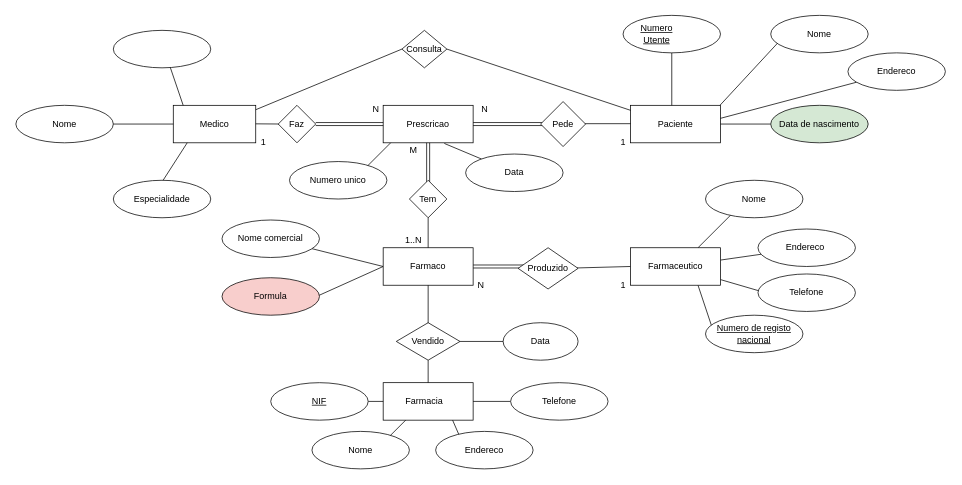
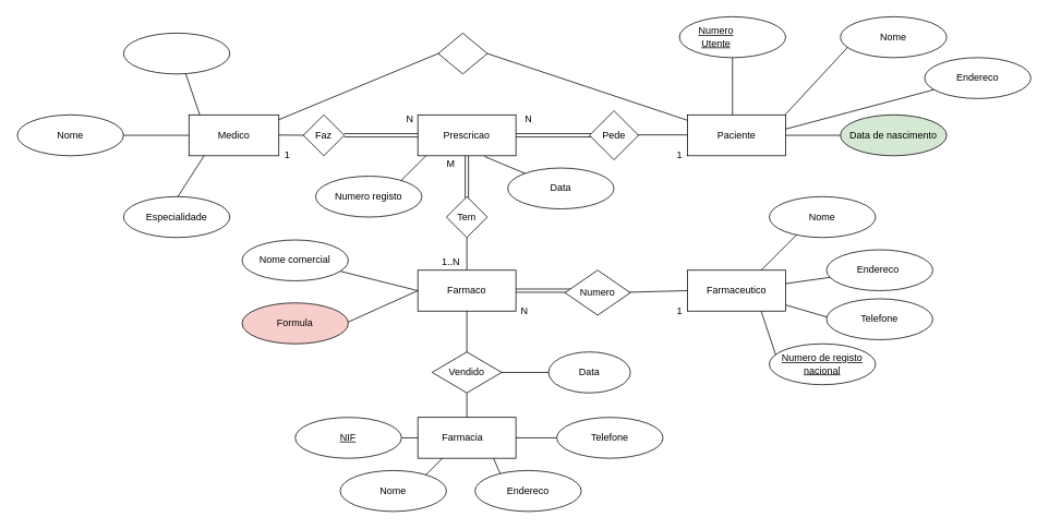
  <mxCell id="0" />
  <mxCell id="1" parent="0" />
  <mxCell id="2" value="" style="endArrow=none;html=1;rounded=0;entryX=1;entryY=0.75;entryDx=0;entryDy=0;" edge="1" parent="1" target="61"><mxGeometry width="50" height="50" relative="1" as="geometry"><mxPoint x="620" y="600" as="sourcePoint" /><mxPoint x="670" y="550" as="targetPoint" /></mxGeometry></mxCell>
  <mxCell id="3" value="" style="endArrow=none;html=1;rounded=0;" edge="1" parent="1"><mxGeometry width="50" height="50" relative="1" as="geometry"><mxPoint x="500" y="600" as="sourcePoint" /><mxPoint x="550" y="550" as="targetPoint" /></mxGeometry></mxCell>
  <mxCell id="4" value="" style="endArrow=none;html=1;rounded=0;" edge="1" parent="1" source="88"><mxGeometry width="50" height="50" relative="1" as="geometry"><mxPoint x="609.289" y="585" as="sourcePoint" /><mxPoint x="609.289" y="535" as="targetPoint" /></mxGeometry></mxCell>
  <mxCell id="5" value="" style="endArrow=none;html=1;rounded=0;" edge="1" parent="1" source="86"><mxGeometry width="50" height="50" relative="1" as="geometry"><mxPoint x="465" y="585" as="sourcePoint" /><mxPoint x="535.711" y="535" as="targetPoint" /></mxGeometry></mxCell>
  <mxCell id="6" value="" style="endArrow=none;html=1;rounded=0;entryX=0.75;entryY=1;entryDx=0;entryDy=0;" edge="1" parent="1" target="55"><mxGeometry width="50" height="50" relative="1" as="geometry"><mxPoint x="950" y="440" as="sourcePoint" /><mxPoint x="1000" y="390" as="targetPoint" /></mxGeometry></mxCell>
  <mxCell id="7" value="" style="endArrow=none;html=1;rounded=0;" edge="1" parent="1" target="55"><mxGeometry width="50" height="50" relative="1" as="geometry"><mxPoint x="1020" y="390" as="sourcePoint" /><mxPoint x="1070" y="340" as="targetPoint" /></mxGeometry></mxCell>
  <mxCell id="8" value="" style="endArrow=none;html=1;rounded=0;" edge="1" parent="1" source="55" target="83"><mxGeometry width="50" height="50" relative="1" as="geometry"><mxPoint x="950" y="380" as="sourcePoint" /><mxPoint x="1000" y="330" as="targetPoint" /></mxGeometry></mxCell>
  <mxCell id="9" value="" style="endArrow=none;html=1;rounded=1;" edge="1" parent="1"><mxGeometry width="50" height="50" relative="1" as="geometry"><mxPoint x="930" y="330" as="sourcePoint" /><mxPoint x="980" y="280" as="targetPoint" /></mxGeometry></mxCell>
  <mxCell id="10" value="" style="endArrow=none;html=1;rounded=0;entryX=0;entryY=0.5;entryDx=0;entryDy=0;" edge="1" parent="1" target="45"><mxGeometry width="50" height="50" relative="1" as="geometry"><mxPoint x="410" y="330" as="sourcePoint" /><mxPoint x="460" y="280" as="targetPoint" /></mxGeometry></mxCell>
  <mxCell id="11" value="" style="endArrow=none;html=1;rounded=0;entryX=0;entryY=0.5;entryDx=0;entryDy=0;" edge="1" parent="1" target="45"><mxGeometry width="50" height="50" relative="1" as="geometry"><mxPoint x="410" y="400" as="sourcePoint" /><mxPoint x="460" y="350" as="targetPoint" /></mxGeometry></mxCell>
  <mxCell id="12" value="" style="endArrow=none;html=1;rounded=0;entryX=0.86;entryY=1.362;entryDx=0;entryDy=0;entryPerimeter=0;" edge="1" parent="1" source="78" target="29"><mxGeometry width="50" height="50" relative="1" as="geometry"><mxPoint x="570" y="230" as="sourcePoint" /><mxPoint x="620" y="180" as="targetPoint" /></mxGeometry></mxCell>
  <mxCell id="13" value="" style="endArrow=none;html=1;rounded=0;" edge="1" parent="1"><mxGeometry width="50" height="50" relative="1" as="geometry"><mxPoint x="480" y="230" as="sourcePoint" /><mxPoint x="530" y="180" as="targetPoint" /></mxGeometry></mxCell>
  <mxCell id="14" value="" style="endArrow=none;html=1;rounded=0;" edge="1" parent="1" target="77"><mxGeometry width="50" height="50" relative="1" as="geometry"><mxPoint x="950" y="160" as="sourcePoint" /><mxPoint x="1000" y="110" as="targetPoint" /></mxGeometry></mxCell>
  <mxCell id="15" value="" style="endArrow=none;html=1;rounded=0;entryX=0.074;entryY=0.731;entryDx=0;entryDy=0;entryPerimeter=0;" edge="1" parent="1" target="74"><mxGeometry width="50" height="50" relative="1" as="geometry"><mxPoint x="950" y="150" as="sourcePoint" /><mxPoint x="1000" y="100" as="targetPoint" /></mxGeometry></mxCell>
  <mxCell id="16" value="" style="endArrow=none;html=1;rounded=0;entryX=0.5;entryY=1;entryDx=0;entryDy=0;exitX=0.417;exitY=0.667;exitDx=0;exitDy=0;exitPerimeter=0;" edge="1" parent="1" source="39" target="73"><mxGeometry width="50" height="50" relative="1" as="geometry"><mxPoint x="890" y="120" as="sourcePoint" /><mxPoint x="940" y="70" as="targetPoint" /></mxGeometry></mxCell>
  <mxCell id="17" style="edgeStyle=orthogonalEdgeStyle;rounded=0;orthogonalLoop=1;jettySize=auto;html=1;exitX=0;exitY=0.5;exitDx=0;exitDy=0;entryX=1;entryY=0.5;entryDx=0;entryDy=0;endArrow=diamond;" edge="1" parent="1" source="75" target="39"><mxGeometry relative="1" as="geometry" /></mxCell>
  <mxCell id="18" value="" style="endArrow=none;html=1;rounded=0;entryX=0.581;entryY=0.961;entryDx=0;entryDy=0;entryPerimeter=0;" edge="1" parent="1" target="67"><mxGeometry width="50" height="50" relative="1" as="geometry"><mxPoint x="250" y="160" as="sourcePoint" /><mxPoint x="300" y="110" as="targetPoint" /></mxGeometry></mxCell>
  <mxCell id="19" value="" style="endArrow=none;html=1;rounded=0;entryX=0;entryY=1;entryDx=0;entryDy=0;" edge="1" parent="1" target="33"><mxGeometry width="50" height="50" relative="1" as="geometry"><mxPoint x="210" y="250" as="sourcePoint" /><mxPoint x="260" y="200" as="targetPoint" /></mxGeometry></mxCell>
  <mxCell id="20" value="" style="endArrow=none;html=1;rounded=0;" edge="1" parent="1" source="63"><mxGeometry width="50" height="50" relative="1" as="geometry"><mxPoint x="570" y="419.289" as="sourcePoint" /><mxPoint x="570" y="369.289" as="targetPoint" /></mxGeometry></mxCell>
  <mxCell id="21" value="" style="endArrow=none;html=1;rounded=0;" edge="1" parent="1"><mxGeometry width="50" height="50" relative="1" as="geometry"><mxPoint x="570" y="480" as="sourcePoint" /><mxPoint x="570" y="550.711" as="targetPoint" /></mxGeometry></mxCell>
  <mxCell id="22" value="" style="rounded=0;whiteSpace=wrap;html=1;" vertex="1" parent="1"><mxGeometry x="510" y="510" width="120" height="50" as="geometry" /></mxCell>
  <mxCell id="23" value="" style="endArrow=none;html=1;rounded=0;entryX=0;entryY=0.5;entryDx=0;entryDy=0;" edge="1" parent="1" source="58" target="55"><mxGeometry width="50" height="50" relative="1" as="geometry"><mxPoint x="760" y="408" as="sourcePoint" /><mxPoint x="830.711" y="358" as="targetPoint" /></mxGeometry></mxCell>
  <mxCell id="24" value="" style="shape=link;html=1;rounded=0;" edge="1" parent="1" source="45"><mxGeometry width="100" relative="1" as="geometry"><mxPoint x="630" y="355" as="sourcePoint" /><mxPoint x="730" y="355" as="targetPoint" /></mxGeometry></mxCell>
  <mxCell id="25" value="" style="endArrow=none;html=1;rounded=0;entryX=1;entryY=0.5;entryDx=0;entryDy=0;" edge="1" parent="1" target="47"><mxGeometry width="50" height="50" relative="1" as="geometry"><mxPoint x="850" y="150" as="sourcePoint" /><mxPoint x="600" y="60" as="targetPoint" /></mxGeometry></mxCell>
  <mxCell id="26" value="" style="endArrow=none;html=1;rounded=0;entryX=0;entryY=0.5;entryDx=0;entryDy=0;" edge="1" parent="1" target="47"><mxGeometry width="50" height="50" relative="1" as="geometry"><mxPoint x="330" y="150" as="sourcePoint" /><mxPoint x="570" y="50" as="targetPoint" /></mxGeometry></mxCell>
  <mxCell id="27" value="" style="shape=link;html=1;rounded=0;entryX=0.5;entryY=1;entryDx=0;entryDy=0;" edge="1" parent="1" target="29"><mxGeometry width="100" relative="1" as="geometry"><mxPoint x="570" y="250" as="sourcePoint" /><mxPoint x="590" y="230" as="targetPoint" /></mxGeometry></mxCell>
  <mxCell id="28" value="" style="rounded=0;whiteSpace=wrap;html=1;" vertex="1" parent="1"><mxGeometry x="510" y="140" width="120" height="50" as="geometry" /></mxCell>
  <mxCell id="29" value="Prescricao" style="text;html=1;strokeColor=none;fillColor=none;align=center;verticalAlign=middle;whiteSpace=wrap;rounded=0;" vertex="1" parent="1"><mxGeometry x="540" y="150" width="60" height="30" as="geometry" /></mxCell>
  <mxCell id="30" value="" style="shape=link;html=1;rounded=0;entryX=0;entryY=0.5;entryDx=0;entryDy=0;" edge="1" parent="1" target="28"><mxGeometry width="100" relative="1" as="geometry"><mxPoint x="420" y="165" as="sourcePoint" /><mxPoint x="510" y="160" as="targetPoint" /><Array as="points" /></mxGeometry></mxCell>
  <mxCell id="31" value="" style="endArrow=none;html=1;rounded=0;" edge="1" parent="1"><mxGeometry width="50" height="50" relative="1" as="geometry"><mxPoint x="310" y="164.5" as="sourcePoint" /><mxPoint x="380" y="165" as="targetPoint" /></mxGeometry></mxCell>
  <mxCell id="32" value="" style="rounded=0;whiteSpace=wrap;html=1;" vertex="1" parent="1"><mxGeometry x="230" y="140" width="110" height="50" as="geometry" /></mxCell>
  <mxCell id="33" value="Medico" style="text;html=1;strokeColor=none;fillColor=none;align=center;verticalAlign=middle;whiteSpace=wrap;rounded=0;" vertex="1" parent="1"><mxGeometry x="255" y="150" width="60" height="30" as="geometry" /></mxCell>
  <mxCell id="34" value="" style="shape=link;html=1;rounded=0;" edge="1" parent="1" source="28"><mxGeometry width="100" relative="1" as="geometry"><mxPoint x="630" y="165" as="sourcePoint" /><mxPoint x="730" y="165" as="targetPoint" /></mxGeometry></mxCell>
  <mxCell id="35" value="" style="endArrow=none;html=1;rounded=0;" edge="1" parent="1"><mxGeometry width="50" height="50" relative="1" as="geometry"><mxPoint x="770" y="164.5" as="sourcePoint" /><mxPoint x="870" y="164.5" as="targetPoint" /></mxGeometry></mxCell>
  <mxCell id="36" value="" style="rhombus;whiteSpace=wrap;html=1;" vertex="1" parent="1"><mxGeometry x="720" y="135" width="60" height="60" as="geometry" /></mxCell>
  <mxCell id="37" value="Pede" style="text;html=1;strokeColor=none;fillColor=none;align=center;verticalAlign=middle;whiteSpace=wrap;rounded=0;" vertex="1" parent="1"><mxGeometry x="720" y="150" width="60" height="30" as="geometry" /></mxCell>
  <mxCell id="38" value="" style="rounded=0;whiteSpace=wrap;html=1;" vertex="1" parent="1"><mxGeometry x="840" y="140" width="120" height="50" as="geometry" /></mxCell>
  <mxCell id="39" value="Paciente" style="text;html=1;strokeColor=none;fillColor=none;align=center;verticalAlign=middle;whiteSpace=wrap;rounded=0;" vertex="1" parent="1"><mxGeometry x="870" y="150" width="60" height="30" as="geometry" /></mxCell>
  <mxCell id="40" value="" style="rhombus;whiteSpace=wrap;html=1;" vertex="1" parent="1"><mxGeometry x="370" y="140" width="50" height="50" as="geometry" /></mxCell>
  <mxCell id="41" value="Faz" style="text;html=1;strokeColor=none;fillColor=none;align=center;verticalAlign=middle;whiteSpace=wrap;rounded=0;" vertex="1" parent="1"><mxGeometry x="365" y="150" width="60" height="30" as="geometry" /></mxCell>
  <mxCell id="42" value="" style="rhombus;whiteSpace=wrap;html=1;" vertex="1" parent="1"><mxGeometry x="545" y="240" width="50" height="50" as="geometry" /></mxCell>
  <mxCell id="43" value="Tem" style="text;html=1;strokeColor=none;fillColor=none;align=center;verticalAlign=middle;whiteSpace=wrap;rounded=0;" vertex="1" parent="1"><mxGeometry x="540" y="250" width="60" height="30" as="geometry" /></mxCell>
  <mxCell id="44" value="" style="endArrow=none;html=1;rounded=0;" edge="1" parent="1"><mxGeometry width="50" height="50" relative="1" as="geometry"><mxPoint x="570" y="340" as="sourcePoint" /><mxPoint x="570" y="290" as="targetPoint" /></mxGeometry></mxCell>
  <mxCell id="45" value="" style="rounded=0;whiteSpace=wrap;html=1;" vertex="1" parent="1"><mxGeometry x="510" y="330" width="120" height="50" as="geometry" /></mxCell>
  <mxCell id="46" value="Farmaco" style="text;html=1;strokeColor=none;fillColor=none;align=center;verticalAlign=middle;whiteSpace=wrap;rounded=0;" vertex="1" parent="1"><mxGeometry x="540" y="340" width="60" height="30" as="geometry" /></mxCell>
  <mxCell id="47" value="" style="rhombus;whiteSpace=wrap;html=1;" vertex="1" parent="1"><mxGeometry x="535" y="40" width="60" height="50" as="geometry" /></mxCell>
- <mxCell id="48" value="Consulta" style="text;html=1;strokeColor=none;fillColor=none;align=center;verticalAlign=middle;whiteSpace=wrap;rounded=0;" vertex="1" parent="1"><mxGeometry x="535" y="50" width="60" height="30" as="geometry" /></mxCell>
  <mxCell id="49" value="1" style="text;html=1;align=center;verticalAlign=middle;resizable=0;points=[];autosize=1;strokeColor=none;fillColor=none;" vertex="1" parent="1"><mxGeometry x="335" y="175" width="30" height="30" as="geometry" /></mxCell>
  <mxCell id="50" value="N" style="text;html=1;align=center;verticalAlign=middle;resizable=0;points=[];autosize=1;strokeColor=none;fillColor=none;" vertex="1" parent="1"><mxGeometry x="485" y="130" width="30" height="30" as="geometry" /></mxCell>
  <mxCell id="51" value="1" style="text;html=1;align=center;verticalAlign=middle;resizable=0;points=[];autosize=1;strokeColor=none;fillColor=none;" vertex="1" parent="1"><mxGeometry x="815" y="175" width="30" height="30" as="geometry" /></mxCell>
  <mxCell id="52" value="N" style="text;html=1;align=center;verticalAlign=middle;resizable=0;points=[];autosize=1;strokeColor=none;fillColor=none;" vertex="1" parent="1"><mxGeometry x="630" y="130" width="30" height="30" as="geometry" /></mxCell>
  <mxCell id="53" value="M" style="text;html=1;align=center;verticalAlign=middle;resizable=0;points=[];autosize=1;strokeColor=none;fillColor=none;" vertex="1" parent="1"><mxGeometry x="535" y="185" width="30" height="30" as="geometry" /></mxCell>
  <mxCell id="54" value="1..N" style="text;html=1;align=center;verticalAlign=middle;resizable=0;points=[];autosize=1;strokeColor=none;fillColor=none;" vertex="1" parent="1"><mxGeometry x="525" y="305" width="50" height="30" as="geometry" /></mxCell>
  <mxCell id="55" value="" style="rounded=0;whiteSpace=wrap;html=1;" vertex="1" parent="1"><mxGeometry x="840" y="330" width="120" height="50" as="geometry" /></mxCell>
  <mxCell id="56" value="Farmaceutico" style="text;html=1;strokeColor=none;fillColor=none;align=center;verticalAlign=middle;whiteSpace=wrap;rounded=0;" vertex="1" parent="1"><mxGeometry x="870" y="340" width="60" height="30" as="geometry" /></mxCell>
  <mxCell id="57" value="" style="rhombus;whiteSpace=wrap;html=1;" vertex="1" parent="1"><mxGeometry x="690" y="330" width="80" height="55" as="geometry" /></mxCell>
- <mxCell id="58" value="Produzido" style="text;html=1;strokeColor=none;fillColor=none;align=center;verticalAlign=middle;whiteSpace=wrap;rounded=0;" vertex="1" parent="1"><mxGeometry x="700" y="343" width="60" height="30" as="geometry" /></mxCell>
+ <mxCell id="58" value="Numero" style="text;html=1;strokeColor=none;fillColor=none;align=center;verticalAlign=middle;whiteSpace=wrap;rounded=0;" vertex="1" parent="1"><mxGeometry x="700" y="343" width="60" height="30" as="geometry" /></mxCell>
  <mxCell id="59" value="N" style="text;html=1;align=center;verticalAlign=middle;resizable=0;points=[];autosize=1;strokeColor=none;fillColor=none;" vertex="1" parent="1"><mxGeometry x="625" y="365" width="30" height="30" as="geometry" /></mxCell>
  <mxCell id="60" value="1" style="text;html=1;align=center;verticalAlign=middle;resizable=0;points=[];autosize=1;strokeColor=none;fillColor=none;" vertex="1" parent="1"><mxGeometry x="815" y="365" width="30" height="30" as="geometry" /></mxCell>
  <mxCell id="61" value="Farmacia" style="text;html=1;strokeColor=none;fillColor=none;align=center;verticalAlign=middle;whiteSpace=wrap;rounded=0;" vertex="1" parent="1"><mxGeometry x="535" y="520" width="60" height="30" as="geometry" /></mxCell>
  <mxCell id="62" value="" style="rhombus;whiteSpace=wrap;html=1;" vertex="1" parent="1"><mxGeometry x="527.5" y="430" width="85" height="50" as="geometry" /></mxCell>
  <mxCell id="63" value="Vendido" style="text;html=1;strokeColor=none;fillColor=none;align=center;verticalAlign=middle;whiteSpace=wrap;rounded=0;" vertex="1" parent="1"><mxGeometry x="540" y="440" width="60" height="30" as="geometry" /></mxCell>
  <mxCell id="64" value="" style="endArrow=none;html=1;rounded=0;" edge="1" parent="1" source="62"><mxGeometry width="50" height="50" relative="1" as="geometry"><mxPoint x="612.5" y="505" as="sourcePoint" /><mxPoint x="683.211" y="455" as="targetPoint" /></mxGeometry></mxCell>
  <mxCell id="65" value="" style="ellipse;whiteSpace=wrap;html=1;" vertex="1" parent="1"><mxGeometry x="670" y="430" width="100" height="50" as="geometry" /></mxCell>
  <mxCell id="66" value="Data" style="text;html=1;strokeColor=none;fillColor=none;align=center;verticalAlign=middle;whiteSpace=wrap;rounded=0;" vertex="1" parent="1"><mxGeometry x="690" y="440" width="60" height="30" as="geometry" /></mxCell>
  <mxCell id="67" value="" style="ellipse;whiteSpace=wrap;html=1;" vertex="1" parent="1"><mxGeometry x="150" y="40" width="130" height="50" as="geometry" /></mxCell>
  <mxCell id="68" value="" style="ellipse;whiteSpace=wrap;html=1;" vertex="1" parent="1"><mxGeometry x="20" y="140" width="130" height="50" as="geometry" /></mxCell>
  <mxCell id="69" value="" style="ellipse;whiteSpace=wrap;html=1;" vertex="1" parent="1"><mxGeometry x="150" y="240" width="130" height="50" as="geometry" /></mxCell>
  <mxCell id="70" value="" style="endArrow=none;html=1;rounded=0;entryX=0;entryY=0.5;entryDx=0;entryDy=0;" edge="1" parent="1" source="68" target="32"><mxGeometry width="50" height="50" relative="1" as="geometry"><mxPoint x="150" y="215" as="sourcePoint" /><mxPoint x="220.711" y="165" as="targetPoint" /></mxGeometry></mxCell>
  <mxCell id="71" value="Nome" style="text;html=1;strokeColor=none;fillColor=none;align=center;verticalAlign=middle;whiteSpace=wrap;rounded=0;" vertex="1" parent="1"><mxGeometry x="55" y="150" width="60" height="30" as="geometry" /></mxCell>
  <mxCell id="72" value="Especialidade" style="text;html=1;strokeColor=none;fillColor=none;align=center;verticalAlign=middle;whiteSpace=wrap;rounded=0;" vertex="1" parent="1"><mxGeometry x="185" y="250" width="60" height="30" as="geometry" /></mxCell>
  <mxCell id="73" value="" style="ellipse;whiteSpace=wrap;html=1;" vertex="1" parent="1"><mxGeometry x="830" y="20" width="130" height="50" as="geometry" /></mxCell>
  <mxCell id="74" value="Nome" style="ellipse;whiteSpace=wrap;html=1;" vertex="1" parent="1"><mxGeometry x="1027" y="20" width="130" height="50" as="geometry" /></mxCell>
  <mxCell id="75" value="Data de nascimento" style="ellipse;whiteSpace=wrap;html=1;fillColor=#d5e8d4;" vertex="1" parent="1"><mxGeometry x="1027" y="140" width="130" height="50" as="geometry" /></mxCell>
  <mxCell id="76" value="&lt;u&gt;Numero Utente&lt;/u&gt;" style="text;html=1;strokeColor=none;fillColor=none;align=center;verticalAlign=middle;whiteSpace=wrap;rounded=0;" vertex="1" parent="1"><mxGeometry x="845" y="30" width="60" height="30" as="geometry" /></mxCell>
  <mxCell id="77" value="Endereco" style="ellipse;whiteSpace=wrap;html=1;" vertex="1" parent="1"><mxGeometry x="1130" y="70" width="130" height="50" as="geometry" /></mxCell>
  <mxCell id="78" value="Data" style="ellipse;whiteSpace=wrap;html=1;" vertex="1" parent="1"><mxGeometry x="620" y="205" width="130" height="50" as="geometry" /></mxCell>
- <mxCell id="79" value="Numero unico" style="ellipse;whiteSpace=wrap;html=1;" vertex="1" parent="1"><mxGeometry x="385" y="215" width="130" height="50" as="geometry" /></mxCell>
+ <mxCell id="79" value="Numero registo" style="ellipse;whiteSpace=wrap;html=1;" vertex="1" parent="1"><mxGeometry x="385" y="215" width="130" height="50" as="geometry" /></mxCell>
  <mxCell id="80" value="Nome comercial" style="ellipse;whiteSpace=wrap;html=1;" vertex="1" parent="1"><mxGeometry x="295" y="293" width="130" height="50" as="geometry" /></mxCell>
  <mxCell id="81" value="Formula" style="ellipse;whiteSpace=wrap;html=1;fillColor=#f8cecc;" vertex="1" parent="1"><mxGeometry x="295" y="370" width="130" height="50" as="geometry" /></mxCell>
  <mxCell id="82" value="Nome" style="ellipse;whiteSpace=wrap;html=1;" vertex="1" parent="1"><mxGeometry x="940" y="240" width="130" height="50" as="geometry" /></mxCell>
  <mxCell id="83" value="Endereco&amp;nbsp;" style="ellipse;whiteSpace=wrap;html=1;" vertex="1" parent="1"><mxGeometry x="1010" y="305" width="130" height="50" as="geometry" /></mxCell>
  <mxCell id="84" value="Telefone" style="ellipse;whiteSpace=wrap;html=1;" vertex="1" parent="1"><mxGeometry x="1010" y="365" width="130" height="50" as="geometry" /></mxCell>
  <mxCell id="85" value="&lt;u&gt;Numero de registo nacional&lt;/u&gt;" style="ellipse;whiteSpace=wrap;html=1;" vertex="1" parent="1"><mxGeometry x="940" y="420" width="130" height="50" as="geometry" /></mxCell>
  <mxCell id="86" value="&lt;u&gt;NIF&lt;/u&gt;" style="ellipse;whiteSpace=wrap;html=1;" vertex="1" parent="1"><mxGeometry x="360" y="510" width="130" height="50" as="geometry" /></mxCell>
  <mxCell id="87" value="Nome" style="ellipse;whiteSpace=wrap;html=1;" vertex="1" parent="1"><mxGeometry x="415" y="575" width="130" height="50" as="geometry" /></mxCell>
  <mxCell id="88" value="Telefone" style="ellipse;whiteSpace=wrap;html=1;" vertex="1" parent="1"><mxGeometry x="680" y="510" width="130" height="50" as="geometry" /></mxCell>
  <mxCell id="89" value="Endereco" style="ellipse;whiteSpace=wrap;html=1;" vertex="1" parent="1"><mxGeometry x="580" y="575" width="130" height="50" as="geometry" /></mxCell>
